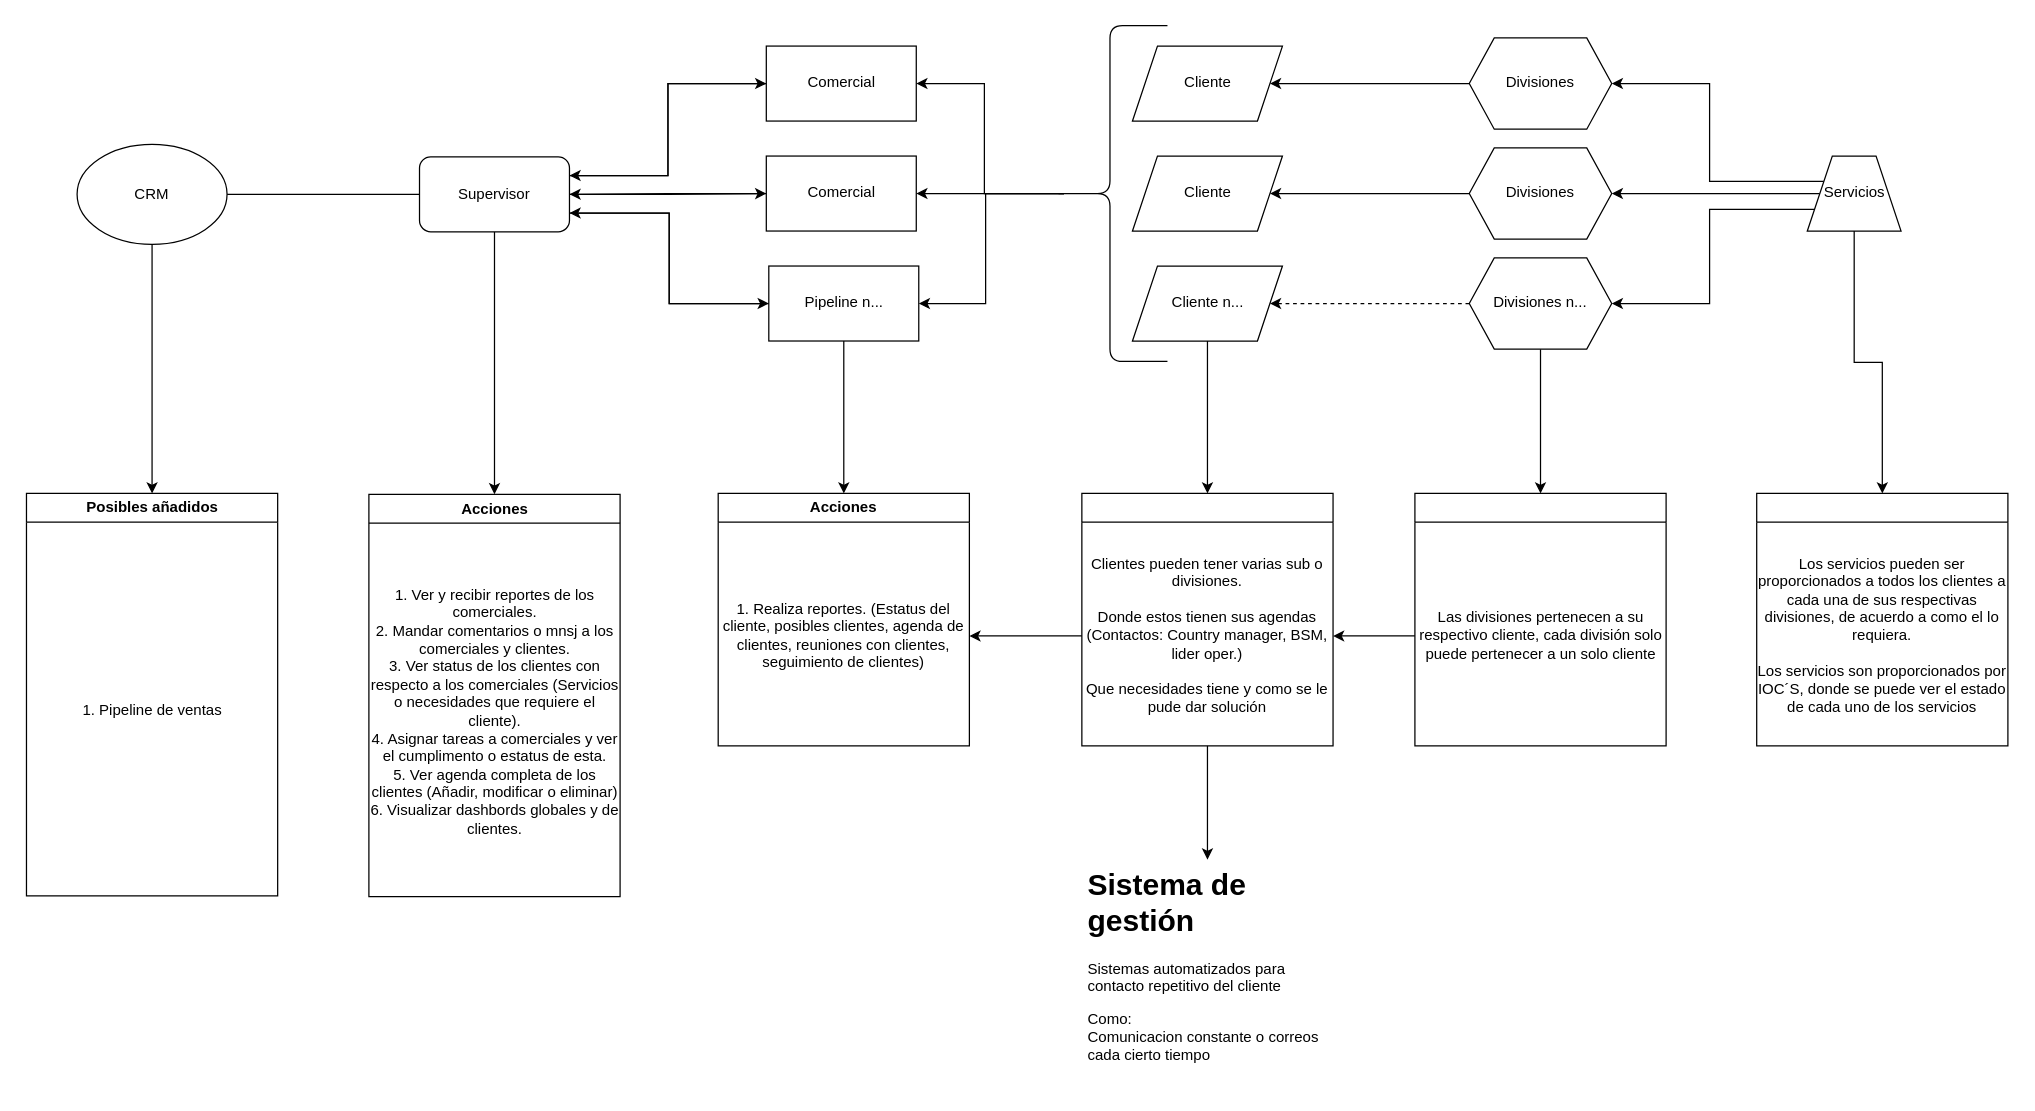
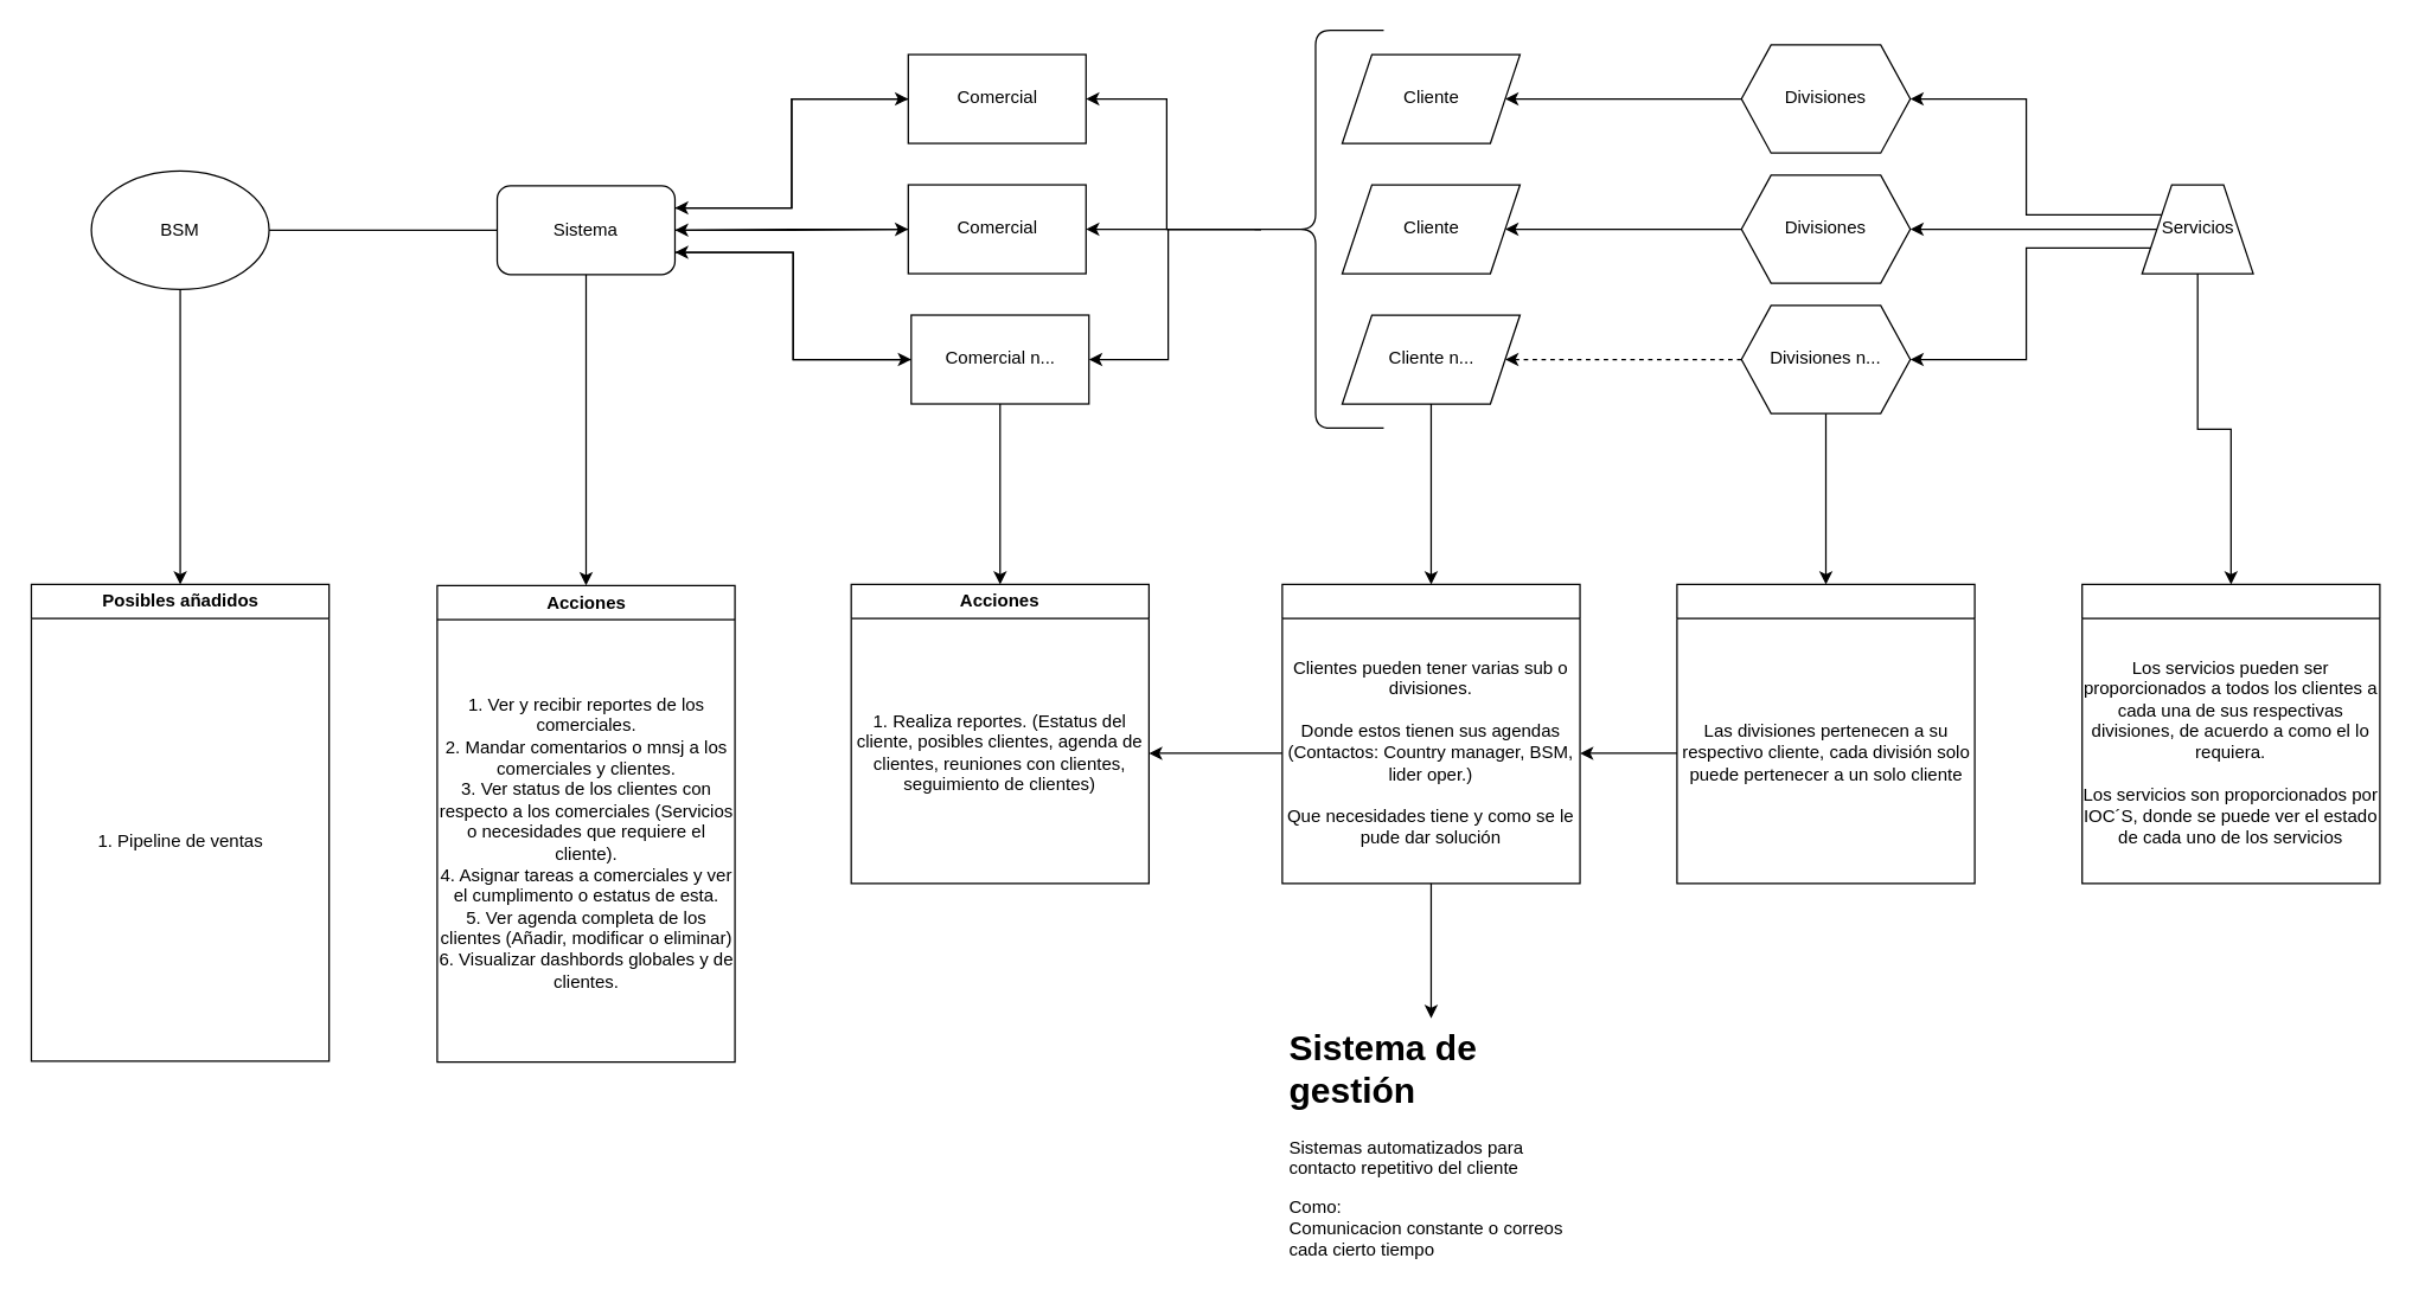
  <mxCell id="0" />
  <mxCell id="1" parent="0" />
  <mxCell id="2" style="edgeStyle=orthogonalEdgeStyle;rounded=0;orthogonalLoop=1;jettySize=auto;html=1;exitX=0;exitY=0.5;exitDx=0;exitDy=0;entryX=0;entryY=0.5;entryDx=0;entryDy=0;endArrow=none;" parent="1" source="4" target="9" edge="1"><mxGeometry relative="1" as="geometry" /></mxCell>
  <mxCell id="3" style="edgeStyle=orthogonalEdgeStyle;rounded=0;orthogonalLoop=1;jettySize=auto;html=1;exitX=0.5;exitY=0;exitDx=0;exitDy=0;entryX=0.5;entryY=0;entryDx=0;entryDy=0;" edge="1" parent="1" source="4" target="51"><mxGeometry relative="1" as="geometry" /></mxCell>
- <mxCell id="4" value="CRM" style="ellipse;whiteSpace=wrap;html=1;direction=west;" parent="1" vertex="1"><mxGeometry x="61" y="115" width="120" height="80" as="geometry" /></mxCell>
+ <mxCell id="4" value="BSM" style="ellipse;whiteSpace=wrap;html=1;direction=west;" parent="1" vertex="1"><mxGeometry x="61" y="115" width="120" height="80" as="geometry" /></mxCell>
  <mxCell id="5" style="edgeStyle=orthogonalEdgeStyle;rounded=0;orthogonalLoop=1;jettySize=auto;html=1;exitX=0.5;exitY=1;exitDx=0;exitDy=0;entryX=0.5;entryY=0;entryDx=0;entryDy=0;" parent="1" source="9" target="21" edge="1"><mxGeometry relative="1" as="geometry" /></mxCell>
  <mxCell id="6" style="edgeStyle=orthogonalEdgeStyle;rounded=0;orthogonalLoop=1;jettySize=auto;html=1;exitX=1;exitY=0.25;exitDx=0;exitDy=0;entryX=0;entryY=0.5;entryDx=0;entryDy=0;" edge="1" parent="1" source="9" target="13"><mxGeometry relative="1" as="geometry" /></mxCell>
  <mxCell id="7" style="edgeStyle=orthogonalEdgeStyle;rounded=0;orthogonalLoop=1;jettySize=auto;html=1;exitX=1;exitY=0.5;exitDx=0;exitDy=0;entryX=0;entryY=0.5;entryDx=0;entryDy=0;" edge="1" parent="1" source="9" target="11"><mxGeometry relative="1" as="geometry" /></mxCell>
  <mxCell id="8" style="edgeStyle=orthogonalEdgeStyle;rounded=0;orthogonalLoop=1;jettySize=auto;html=1;exitX=1;exitY=0.75;exitDx=0;exitDy=0;entryX=0;entryY=0.5;entryDx=0;entryDy=0;" edge="1" parent="1" source="9" target="16"><mxGeometry relative="1" as="geometry" /></mxCell>
- <mxCell id="9" value="Supervisor" style="rounded=1;whiteSpace=wrap;html=1;" parent="1" vertex="1"><mxGeometry x="335" y="125" width="120" height="60" as="geometry" /></mxCell>
+ <mxCell id="9" value="Sistema" style="rounded=1;whiteSpace=wrap;html=1;" parent="1" vertex="1"><mxGeometry x="335" y="125" width="120" height="60" as="geometry" /></mxCell>
  <mxCell id="10" style="edgeStyle=orthogonalEdgeStyle;rounded=0;orthogonalLoop=1;jettySize=auto;html=1;exitX=0;exitY=0.5;exitDx=0;exitDy=0;entryX=1;entryY=0.5;entryDx=0;entryDy=0;" parent="1" source="11" target="9" edge="1"><mxGeometry relative="1" as="geometry" /></mxCell>
  <mxCell id="11" value="Comercial" style="rounded=0;whiteSpace=wrap;html=1;" parent="1" vertex="1"><mxGeometry x="612.5" y="124.37" width="120" height="60" as="geometry" /></mxCell>
  <mxCell id="12" style="edgeStyle=orthogonalEdgeStyle;rounded=0;orthogonalLoop=1;jettySize=auto;html=1;exitX=0;exitY=0.5;exitDx=0;exitDy=0;entryX=1;entryY=0.25;entryDx=0;entryDy=0;" parent="1" source="13" target="9" edge="1"><mxGeometry relative="1" as="geometry" /></mxCell>
  <mxCell id="13" value="Comercial" style="rounded=0;whiteSpace=wrap;html=1;" parent="1" vertex="1"><mxGeometry x="612.5" y="36.37" width="120" height="60" as="geometry" /></mxCell>
  <mxCell id="14" style="edgeStyle=orthogonalEdgeStyle;rounded=0;orthogonalLoop=1;jettySize=auto;html=1;exitX=0;exitY=0.5;exitDx=0;exitDy=0;entryX=1;entryY=0.75;entryDx=0;entryDy=0;" parent="1" source="16" target="9" edge="1"><mxGeometry relative="1" as="geometry" /></mxCell>
  <mxCell id="15" style="edgeStyle=orthogonalEdgeStyle;rounded=0;orthogonalLoop=1;jettySize=auto;html=1;exitX=0.5;exitY=1;exitDx=0;exitDy=0;entryX=0.5;entryY=0;entryDx=0;entryDy=0;" parent="1" source="16" target="23" edge="1"><mxGeometry relative="1" as="geometry" /></mxCell>
- <mxCell id="16" value="Pipeline n..." style="rounded=0;whiteSpace=wrap;html=1;" parent="1" vertex="1"><mxGeometry x="614.5" y="212.37" width="120" height="60" as="geometry" /></mxCell>
+ <mxCell id="16" value="Comercial n..." style="rounded=0;whiteSpace=wrap;html=1;" parent="1" vertex="1"><mxGeometry x="614.5" y="212.37" width="120" height="60" as="geometry" /></mxCell>
  <mxCell id="17" value="Cliente" style="shape=parallelogram;perimeter=parallelogramPerimeter;whiteSpace=wrap;html=1;fixedSize=1;" parent="1" vertex="1"><mxGeometry x="905.5" y="36.37" width="120" height="60" as="geometry" /></mxCell>
  <mxCell id="18" value="Cliente" style="shape=parallelogram;perimeter=parallelogramPerimeter;whiteSpace=wrap;html=1;fixedSize=1;" parent="1" vertex="1"><mxGeometry x="905.5" y="124.37" width="120" height="60" as="geometry" /></mxCell>
  <mxCell id="19" style="edgeStyle=orthogonalEdgeStyle;rounded=0;orthogonalLoop=1;jettySize=auto;html=1;exitX=0.5;exitY=1;exitDx=0;exitDy=0;entryX=0.5;entryY=0;entryDx=0;entryDy=0;" parent="1" source="20" target="25" edge="1"><mxGeometry relative="1" as="geometry" /></mxCell>
  <mxCell id="20" value="Cliente n..." style="shape=parallelogram;perimeter=parallelogramPerimeter;whiteSpace=wrap;html=1;fixedSize=1;" parent="1" vertex="1"><mxGeometry x="905.5" y="212.37" width="120" height="60" as="geometry" /></mxCell>
  <mxCell id="21" value="Acciones" style="swimlane;whiteSpace=wrap;html=1;" parent="1" vertex="1"><mxGeometry x="294.5" y="395" width="201" height="322" as="geometry" /></mxCell>
  <mxCell id="22" value="1. Ver y recibir reportes de los comerciales.&lt;div&gt;2. Mandar comentarios o mnsj a los comerciales y clientes.&lt;/div&gt;&lt;div&gt;3. Ver status de los clientes con respecto a los comerciales (Servicios o necesidades que requiere el cliente).&lt;/div&gt;&lt;div&gt;4. Asignar tareas a comerciales y ver el cumplimento o estatus de esta.&lt;/div&gt;&lt;div&gt;5. Ver agenda completa de los clientes (Añadir, modificar o eliminar)&lt;/div&gt;&lt;div&gt;6. Visualizar dashbords globales y de clientes.&lt;/div&gt;" style="text;html=1;align=center;verticalAlign=middle;whiteSpace=wrap;rounded=0;" parent="21" vertex="1"><mxGeometry y="26" width="201" height="296" as="geometry" /></mxCell>
  <mxCell id="23" value="Acciones" style="swimlane;whiteSpace=wrap;html=1;" parent="1" vertex="1"><mxGeometry x="574" y="394.37" width="201" height="202" as="geometry" /></mxCell>
  <mxCell id="24" value="1. Realiza reportes. (Estatus del cliente, posibles clientes, agenda de clientes, reuniones con clientes, seguimiento de clientes)" style="text;html=1;align=center;verticalAlign=middle;whiteSpace=wrap;rounded=0;" parent="23" vertex="1"><mxGeometry y="26" width="201" height="176" as="geometry" /></mxCell>
  <mxCell id="25" value="" style="swimlane;whiteSpace=wrap;html=1;" parent="1" vertex="1"><mxGeometry x="865" y="394.37" width="201" height="202" as="geometry" /></mxCell>
  <mxCell id="26" value="Clientes pueden tener varias sub o divisiones.&lt;br&gt;&lt;div&gt;&lt;br&gt;&lt;/div&gt;&lt;div&gt;Donde estos tienen sus agendas (Contactos: Country manager, BSM, lider oper.)&lt;/div&gt;&lt;div&gt;&lt;br&gt;&lt;/div&gt;&lt;div&gt;Que necesidades tiene y como se le pude dar solución&lt;/div&gt;" style="text;html=1;align=center;verticalAlign=middle;whiteSpace=wrap;rounded=0;" parent="25" vertex="1"><mxGeometry y="26" width="201" height="176" as="geometry" /></mxCell>
  <mxCell id="27" style="edgeStyle=orthogonalEdgeStyle;rounded=0;orthogonalLoop=1;jettySize=auto;html=1;exitX=0;exitY=0.5;exitDx=0;exitDy=0;entryX=1;entryY=0.5;entryDx=0;entryDy=0;" parent="1" source="28" target="17" edge="1"><mxGeometry relative="1" as="geometry" /></mxCell>
  <mxCell id="28" value="Divisiones" style="shape=hexagon;perimeter=hexagonPerimeter2;whiteSpace=wrap;html=1;fixedSize=1;" parent="1" vertex="1"><mxGeometry x="1175" y="29.87" width="114" height="73" as="geometry" /></mxCell>
  <mxCell id="29" style="edgeStyle=orthogonalEdgeStyle;rounded=0;orthogonalLoop=1;jettySize=auto;html=1;exitX=0;exitY=0.5;exitDx=0;exitDy=0;entryX=1;entryY=0.5;entryDx=0;entryDy=0;" parent="1" source="30" target="18" edge="1"><mxGeometry relative="1" as="geometry" /></mxCell>
  <mxCell id="30" value="Divisiones" style="shape=hexagon;perimeter=hexagonPerimeter2;whiteSpace=wrap;html=1;fixedSize=1;" parent="1" vertex="1"><mxGeometry x="1175" y="117.87" width="114" height="73" as="geometry" /></mxCell>
  <mxCell id="31" style="edgeStyle=orthogonalEdgeStyle;rounded=0;orthogonalLoop=1;jettySize=auto;html=1;exitX=0;exitY=0.5;exitDx=0;exitDy=0;dashed=1;" parent="1" source="33" target="20" edge="1"><mxGeometry relative="1" as="geometry" /></mxCell>
  <mxCell id="32" style="edgeStyle=orthogonalEdgeStyle;rounded=0;orthogonalLoop=1;jettySize=auto;html=1;exitX=0.5;exitY=1;exitDx=0;exitDy=0;" parent="1" source="33" target="39" edge="1"><mxGeometry relative="1" as="geometry" /></mxCell>
  <mxCell id="33" value="Divisiones n..." style="shape=hexagon;perimeter=hexagonPerimeter2;whiteSpace=wrap;html=1;fixedSize=1;" parent="1" vertex="1"><mxGeometry x="1175" y="205.87" width="114" height="73" as="geometry" /></mxCell>
  <mxCell id="34" style="edgeStyle=orthogonalEdgeStyle;rounded=0;orthogonalLoop=1;jettySize=auto;html=1;exitX=0;exitY=0.5;exitDx=0;exitDy=0;entryX=1;entryY=0.5;entryDx=0;entryDy=0;" parent="1" source="38" target="30" edge="1"><mxGeometry relative="1" as="geometry" /></mxCell>
  <mxCell id="35" style="edgeStyle=orthogonalEdgeStyle;rounded=0;orthogonalLoop=1;jettySize=auto;html=1;exitX=0;exitY=0.25;exitDx=0;exitDy=0;entryX=1;entryY=0.5;entryDx=0;entryDy=0;" edge="1" parent="1" source="38" target="28"><mxGeometry relative="1" as="geometry" /></mxCell>
  <mxCell id="36" style="edgeStyle=orthogonalEdgeStyle;rounded=0;orthogonalLoop=1;jettySize=auto;html=1;exitX=0;exitY=0.75;exitDx=0;exitDy=0;entryX=1;entryY=0.5;entryDx=0;entryDy=0;" edge="1" parent="1" source="38" target="33"><mxGeometry relative="1" as="geometry" /></mxCell>
  <mxCell id="37" style="edgeStyle=orthogonalEdgeStyle;rounded=0;orthogonalLoop=1;jettySize=auto;html=1;exitX=0.5;exitY=1;exitDx=0;exitDy=0;entryX=0.5;entryY=0;entryDx=0;entryDy=0;" edge="1" parent="1" source="38" target="41"><mxGeometry relative="1" as="geometry" /></mxCell>
  <mxCell id="38" value="Servicios" style="shape=trapezoid;perimeter=trapezoidPerimeter;whiteSpace=wrap;html=1;fixedSize=1;" parent="1" vertex="1"><mxGeometry x="1445.5" y="124.37" width="75" height="60" as="geometry" /></mxCell>
  <mxCell id="39" value="" style="swimlane;whiteSpace=wrap;html=1;" parent="1" vertex="1"><mxGeometry x="1131.5" y="394.37" width="201" height="202" as="geometry" /></mxCell>
  <mxCell id="40" value="Las divisiones pertenecen a su respectivo cliente, cada división solo puede pertenecer a un solo cliente" style="text;html=1;align=center;verticalAlign=middle;whiteSpace=wrap;rounded=0;" parent="39" vertex="1"><mxGeometry y="26" width="201" height="176" as="geometry" /></mxCell>
  <mxCell id="41" value="" style="swimlane;whiteSpace=wrap;html=1;" parent="1" vertex="1"><mxGeometry x="1405" y="394.37" width="201" height="202" as="geometry" /></mxCell>
  <mxCell id="42" value="Los servicios pueden ser proporcionados a todos los clientes a cada una de sus respectivas divisiones, de acuerdo a como el lo requiera.&lt;div&gt;&lt;br&gt;&lt;/div&gt;&lt;div&gt;Los servicios son proporcionados por IOC´S, donde se puede ver el estado de cada uno de los servicios&lt;/div&gt;" style="text;html=1;align=center;verticalAlign=middle;whiteSpace=wrap;rounded=0;" parent="41" vertex="1"><mxGeometry y="26" width="201" height="176" as="geometry" /></mxCell>
  <mxCell id="43" style="edgeStyle=orthogonalEdgeStyle;rounded=0;orthogonalLoop=1;jettySize=auto;html=1;exitX=0;exitY=0.5;exitDx=0;exitDy=0;entryX=1;entryY=0.5;entryDx=0;entryDy=0;" parent="1" source="26" target="24" edge="1"><mxGeometry relative="1" as="geometry" /></mxCell>
  <mxCell id="44" style="edgeStyle=orthogonalEdgeStyle;rounded=0;orthogonalLoop=1;jettySize=auto;html=1;exitX=0;exitY=0.5;exitDx=0;exitDy=0;" parent="1" source="40" target="26" edge="1"><mxGeometry relative="1" as="geometry" /></mxCell>
  <mxCell id="45" value="&lt;h1 style=&quot;margin-top: 0px;&quot;&gt;Sistema de gestión&lt;/h1&gt;&lt;p&gt;Sistemas automatizados para contacto repetitivo del cliente&lt;/p&gt;&lt;p&gt;Como:&lt;br&gt;Comunicacion constante o correos cada cierto tiempo&lt;/p&gt;" style="text;html=1;whiteSpace=wrap;overflow=hidden;rounded=0;" vertex="1" parent="1"><mxGeometry x="867.75" y="687.37" width="195.5" height="179" as="geometry" /></mxCell>
  <mxCell id="46" style="edgeStyle=orthogonalEdgeStyle;rounded=0;orthogonalLoop=1;jettySize=auto;html=1;exitX=0.5;exitY=1;exitDx=0;exitDy=0;entryX=0.5;entryY=0;entryDx=0;entryDy=0;" edge="1" parent="1" source="26" target="45"><mxGeometry relative="1" as="geometry" /></mxCell>
  <mxCell id="47" style="edgeStyle=orthogonalEdgeStyle;rounded=0;orthogonalLoop=1;jettySize=auto;html=1;exitX=0.1;exitY=0.5;exitDx=0;exitDy=0;exitPerimeter=0;entryX=1;entryY=0.5;entryDx=0;entryDy=0;" edge="1" parent="1" source="50" target="13"><mxGeometry relative="1" as="geometry" /></mxCell>
  <mxCell id="48" style="edgeStyle=orthogonalEdgeStyle;rounded=0;orthogonalLoop=1;jettySize=auto;html=1;exitX=0.1;exitY=0.5;exitDx=0;exitDy=0;exitPerimeter=0;entryX=1;entryY=0.5;entryDx=0;entryDy=0;" edge="1" parent="1" source="50" target="11"><mxGeometry relative="1" as="geometry" /></mxCell>
  <mxCell id="49" style="edgeStyle=orthogonalEdgeStyle;rounded=0;orthogonalLoop=1;jettySize=auto;html=1;exitX=0.1;exitY=0.5;exitDx=0;exitDy=0;exitPerimeter=0;" edge="1" parent="1" source="50" target="16"><mxGeometry relative="1" as="geometry" /></mxCell>
  <mxCell id="50" value="" style="shape=curlyBracket;whiteSpace=wrap;html=1;rounded=1;labelPosition=left;verticalLabelPosition=middle;align=right;verticalAlign=middle;" vertex="1" parent="1"><mxGeometry x="841.5" y="20" width="92" height="268.75" as="geometry" /></mxCell>
  <mxCell id="51" value="Posibles añadidos" style="swimlane;whiteSpace=wrap;html=1;" vertex="1" parent="1"><mxGeometry x="20.5" y="394.37" width="201" height="322" as="geometry" /></mxCell>
  <mxCell id="52" value="1. Pipeline de ventas" style="text;html=1;align=center;verticalAlign=middle;whiteSpace=wrap;rounded=0;" vertex="1" parent="51"><mxGeometry y="26" width="201" height="296" as="geometry" /></mxCell>
